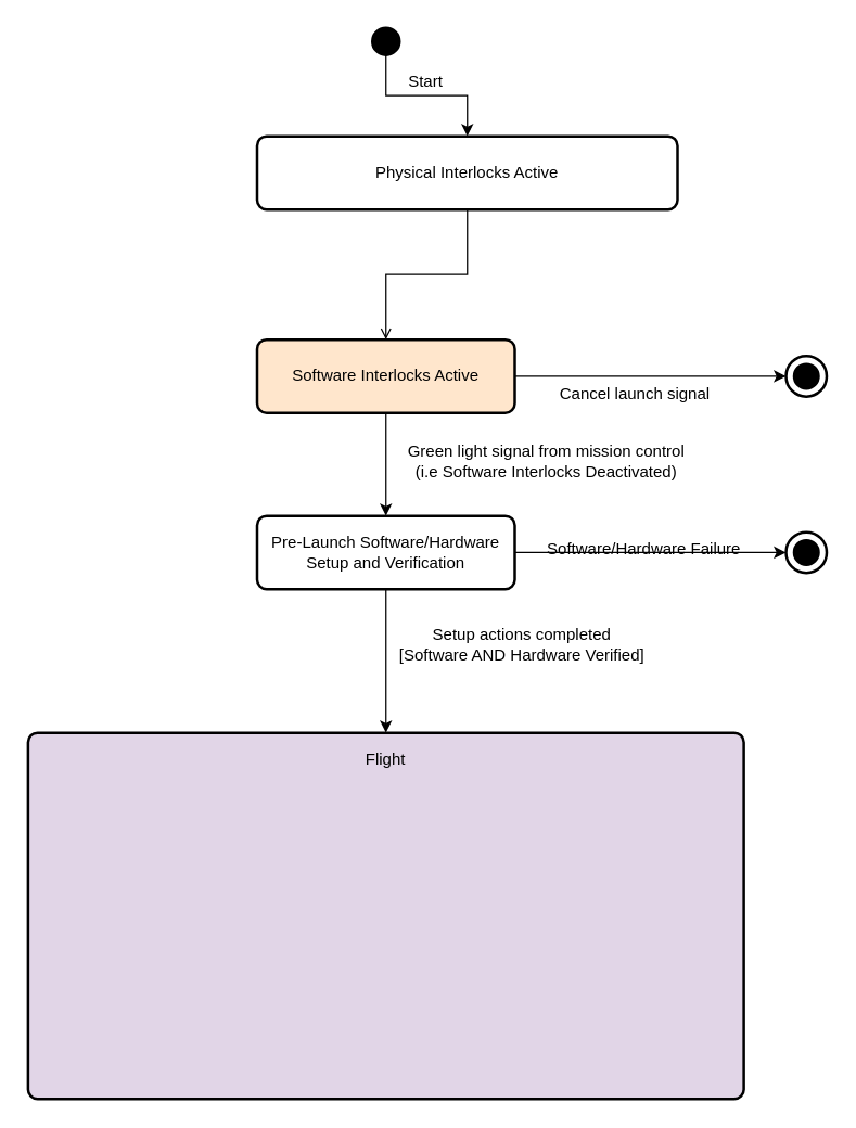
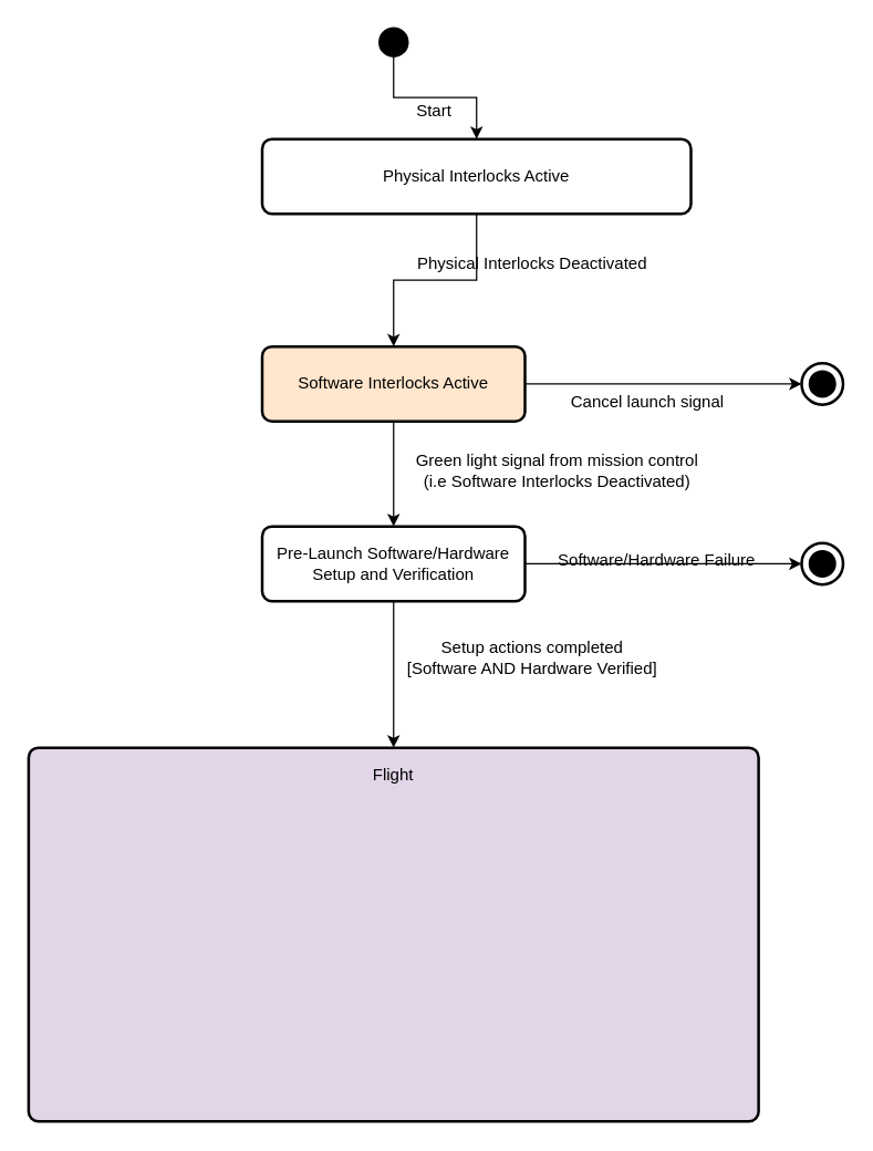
  <mxCell id="0" />
  <mxCell id="1" parent="0" />
  <mxCell id="2" value="" style="group" vertex="1" connectable="0" parent="1"><mxGeometry x="579" y="262" width="30" height="30" as="geometry" /></mxCell>
  <mxCell id="3" value="" style="strokeWidth=2;html=1;shape=mxgraph.flowchart.start_2;whiteSpace=wrap;" vertex="1" parent="2"><mxGeometry width="30" height="30" as="geometry" /></mxCell>
  <mxCell id="4" value="" style="strokeWidth=2;html=1;shape=mxgraph.flowchart.start_2;whiteSpace=wrap;fillColor=#000000;" vertex="1" parent="2"><mxGeometry x="6" y="6" width="18" height="18" as="geometry" /></mxCell>
  <mxCell id="5" style="edgeStyle=orthogonalEdgeStyle;rounded=0;orthogonalLoop=1;jettySize=auto;html=1;exitX=0.5;exitY=1;exitDx=0;exitDy=0;exitPerimeter=0;entryX=0.5;entryY=0;entryDx=0;entryDy=0;" edge="1" parent="1" source="6" target="8"><mxGeometry relative="1" as="geometry" /></mxCell>
  <mxCell id="6" value="" style="strokeWidth=2;html=1;shape=mxgraph.flowchart.start_2;whiteSpace=wrap;fillColor=#000000;" vertex="1" parent="1"><mxGeometry x="274" y="20" width="20" height="20" as="geometry" /></mxCell>
- <mxCell id="7" style="edgeStyle=orthogonalEdgeStyle;rounded=0;orthogonalLoop=1;jettySize=auto;html=1;exitX=0.5;exitY=1;exitDx=0;exitDy=0;entryX=0.5;entryY=0;entryDx=0;entryDy=0;endArrow=open;" edge="1" parent="1" source="8" target="12"><mxGeometry relative="1" as="geometry" /></mxCell>
+ <mxCell id="7" style="edgeStyle=orthogonalEdgeStyle;rounded=0;orthogonalLoop=1;jettySize=auto;html=1;exitX=0.5;exitY=1;exitDx=0;exitDy=0;entryX=0.5;entryY=0;entryDx=0;entryDy=0;" edge="1" parent="1" source="8" target="12"><mxGeometry relative="1" as="geometry" /></mxCell>
  <mxCell id="8" value="Physical Interlocks Active" style="rounded=1;whiteSpace=wrap;html=1;absoluteArcSize=1;arcSize=14;strokeWidth=2;fillColor=#FFFFFF;" vertex="1" parent="1"><mxGeometry x="189" y="100" width="310" height="54" as="geometry" /></mxCell>
- <mxCell id="9" value="Start" style="text;html=1;align=center;verticalAlign=middle;resizable=0;points=[];autosize=1;" vertex="1" parent="1"><mxGeometry x="293" y="50" width="40" height="20" as="geometry" /></mxCell>
+ <mxCell id="9" value="Start" style="text;html=1;align=center;verticalAlign=middle;resizable=0;points=[];autosize=1;" vertex="1" parent="1"><mxGeometry x="293" y="70" width="40" height="20" as="geometry" /></mxCell>
  <mxCell id="10" style="edgeStyle=orthogonalEdgeStyle;rounded=0;orthogonalLoop=1;jettySize=auto;html=1;exitX=1;exitY=0.5;exitDx=0;exitDy=0;entryX=0;entryY=0.5;entryDx=0;entryDy=0;entryPerimeter=0;" edge="1" parent="1" source="12" target="3"><mxGeometry relative="1" as="geometry" /></mxCell>
  <mxCell id="11" style="edgeStyle=orthogonalEdgeStyle;rounded=0;orthogonalLoop=1;jettySize=auto;html=1;exitX=0.5;exitY=1;exitDx=0;exitDy=0;entryX=0.5;entryY=0;entryDx=0;entryDy=0;" edge="1" parent="1" source="12" target="15"><mxGeometry relative="1" as="geometry" /></mxCell>
  <mxCell id="12" value="Software Interlocks Active" style="rounded=1;whiteSpace=wrap;html=1;absoluteArcSize=1;arcSize=14;strokeWidth=2;fillColor=#ffe6cc;" vertex="1" parent="1"><mxGeometry x="189" y="250" width="190" height="54" as="geometry" /></mxCell>
  <mxCell id="13" style="edgeStyle=orthogonalEdgeStyle;rounded=0;orthogonalLoop=1;jettySize=auto;html=1;exitX=1;exitY=0.5;exitDx=0;exitDy=0;entryX=0;entryY=0.5;entryDx=0;entryDy=0;entryPerimeter=0;" edge="1" parent="1" source="15" target="20"><mxGeometry relative="1" as="geometry" /></mxCell>
  <mxCell id="14" style="edgeStyle=orthogonalEdgeStyle;rounded=0;orthogonalLoop=1;jettySize=auto;html=1;exitX=0.5;exitY=1;exitDx=0;exitDy=0;entryX=0.5;entryY=0;entryDx=0;entryDy=0;" edge="1" parent="1" source="15" target="23"><mxGeometry relative="1" as="geometry" /></mxCell>
  <mxCell id="15" value="Pre-Launch Software/Hardware Setup and Verification" style="rounded=1;whiteSpace=wrap;html=1;absoluteArcSize=1;arcSize=14;strokeWidth=2;fillColor=#FFFFFF;" vertex="1" parent="1"><mxGeometry x="189" y="380" width="190" height="54" as="geometry" /></mxCell>
+ <mxCell id="16" value="Physical Interlocks Deactivated" style="text;html=1;align=center;verticalAlign=middle;resizable=0;points=[];autosize=1;" vertex="1" parent="1"><mxGeometry x="294" y="180" width="180" height="20" as="geometry" /></mxCell>
  <mxCell id="17" value="Cancel launch signal&amp;nbsp;" style="text;html=1;align=center;verticalAlign=middle;resizable=0;points=[];autosize=1;" vertex="1" parent="1"><mxGeometry x="404" y="280" width="130" height="20" as="geometry" /></mxCell>
  <mxCell id="18" value="Green light signal from mission control&lt;br&gt;(i.e Software Interlocks Deactivated)" style="text;html=1;align=center;verticalAlign=middle;resizable=0;points=[];autosize=1;" vertex="1" parent="1"><mxGeometry x="292" y="325" width="220" height="30" as="geometry" /></mxCell>
  <mxCell id="19" value="" style="group" vertex="1" connectable="0" parent="1"><mxGeometry x="579" y="392" width="30" height="30" as="geometry" /></mxCell>
  <mxCell id="20" value="" style="strokeWidth=2;html=1;shape=mxgraph.flowchart.start_2;whiteSpace=wrap;" vertex="1" parent="19"><mxGeometry width="30" height="30" as="geometry" /></mxCell>
  <mxCell id="21" value="" style="strokeWidth=2;html=1;shape=mxgraph.flowchart.start_2;whiteSpace=wrap;fillColor=#000000;" vertex="1" parent="19"><mxGeometry x="6" y="6" width="18" height="18" as="geometry" /></mxCell>
  <mxCell id="22" value="Software/Hardware Failure" style="text;html=1;align=center;verticalAlign=middle;resizable=0;points=[];autosize=1;" vertex="1" parent="1"><mxGeometry x="394" y="395" width="160" height="20" as="geometry" /></mxCell>
  <mxCell id="23" value="Flight&lt;br&gt;&lt;br&gt;&lt;br&gt;&lt;br&gt;&lt;br&gt;&lt;br&gt;&lt;br&gt;&lt;br&gt;&lt;br&gt;&lt;br&gt;&lt;br&gt;&lt;br&gt;&lt;br&gt;&lt;br&gt;&lt;br&gt;&lt;br&gt;&lt;br&gt;" style="rounded=1;whiteSpace=wrap;html=1;absoluteArcSize=1;arcSize=14;strokeWidth=2;fillColor=#e1d5e7;" vertex="1" parent="1"><mxGeometry x="20.11" y="540" width="527.78" height="270" as="geometry" /></mxCell>
  <mxCell id="24" value="Setup actions completed &lt;br&gt;[Software AND Hardware Verified]" style="text;html=1;align=center;verticalAlign=middle;resizable=0;points=[];autosize=1;" vertex="1" parent="1"><mxGeometry x="284" y="460" width="200" height="30" as="geometry" /></mxCell>
